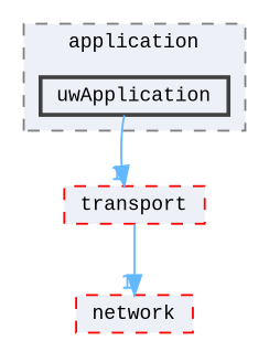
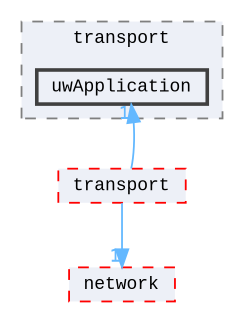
  digraph {
    compound=true
    fontname="Liberation Mono"
    node [color=red fillcolor="#edf0f7" fontname="Liberation Mono" fontsize=10 shape=box style="filled,dashed"]
    edge [color=steelblue1 fontcolor=steelblue1 fontname="Liberation Mono" fontsize=10 headlabel=1 labeldistance=1.5 labelfontname=Helvetica labelfontsize=10]
    n1 [color=grey25 height=0.2 label=uwApplication style="filled,bold" width=0.4]
    n2 [height=0.2 label=transport width=0.4]
    n3 [height=0.2 label=network width=0.4]
    subgraph cluster_1 {
      bgcolor="#edf0f7"
      fontsize=10
-     label=application
+     label=transport
      pencolor=grey50
      style="filled,dashed"
      n1
    }
-   n1 -> n2
+   n2 -> n1
    n2 -> n3
  }
